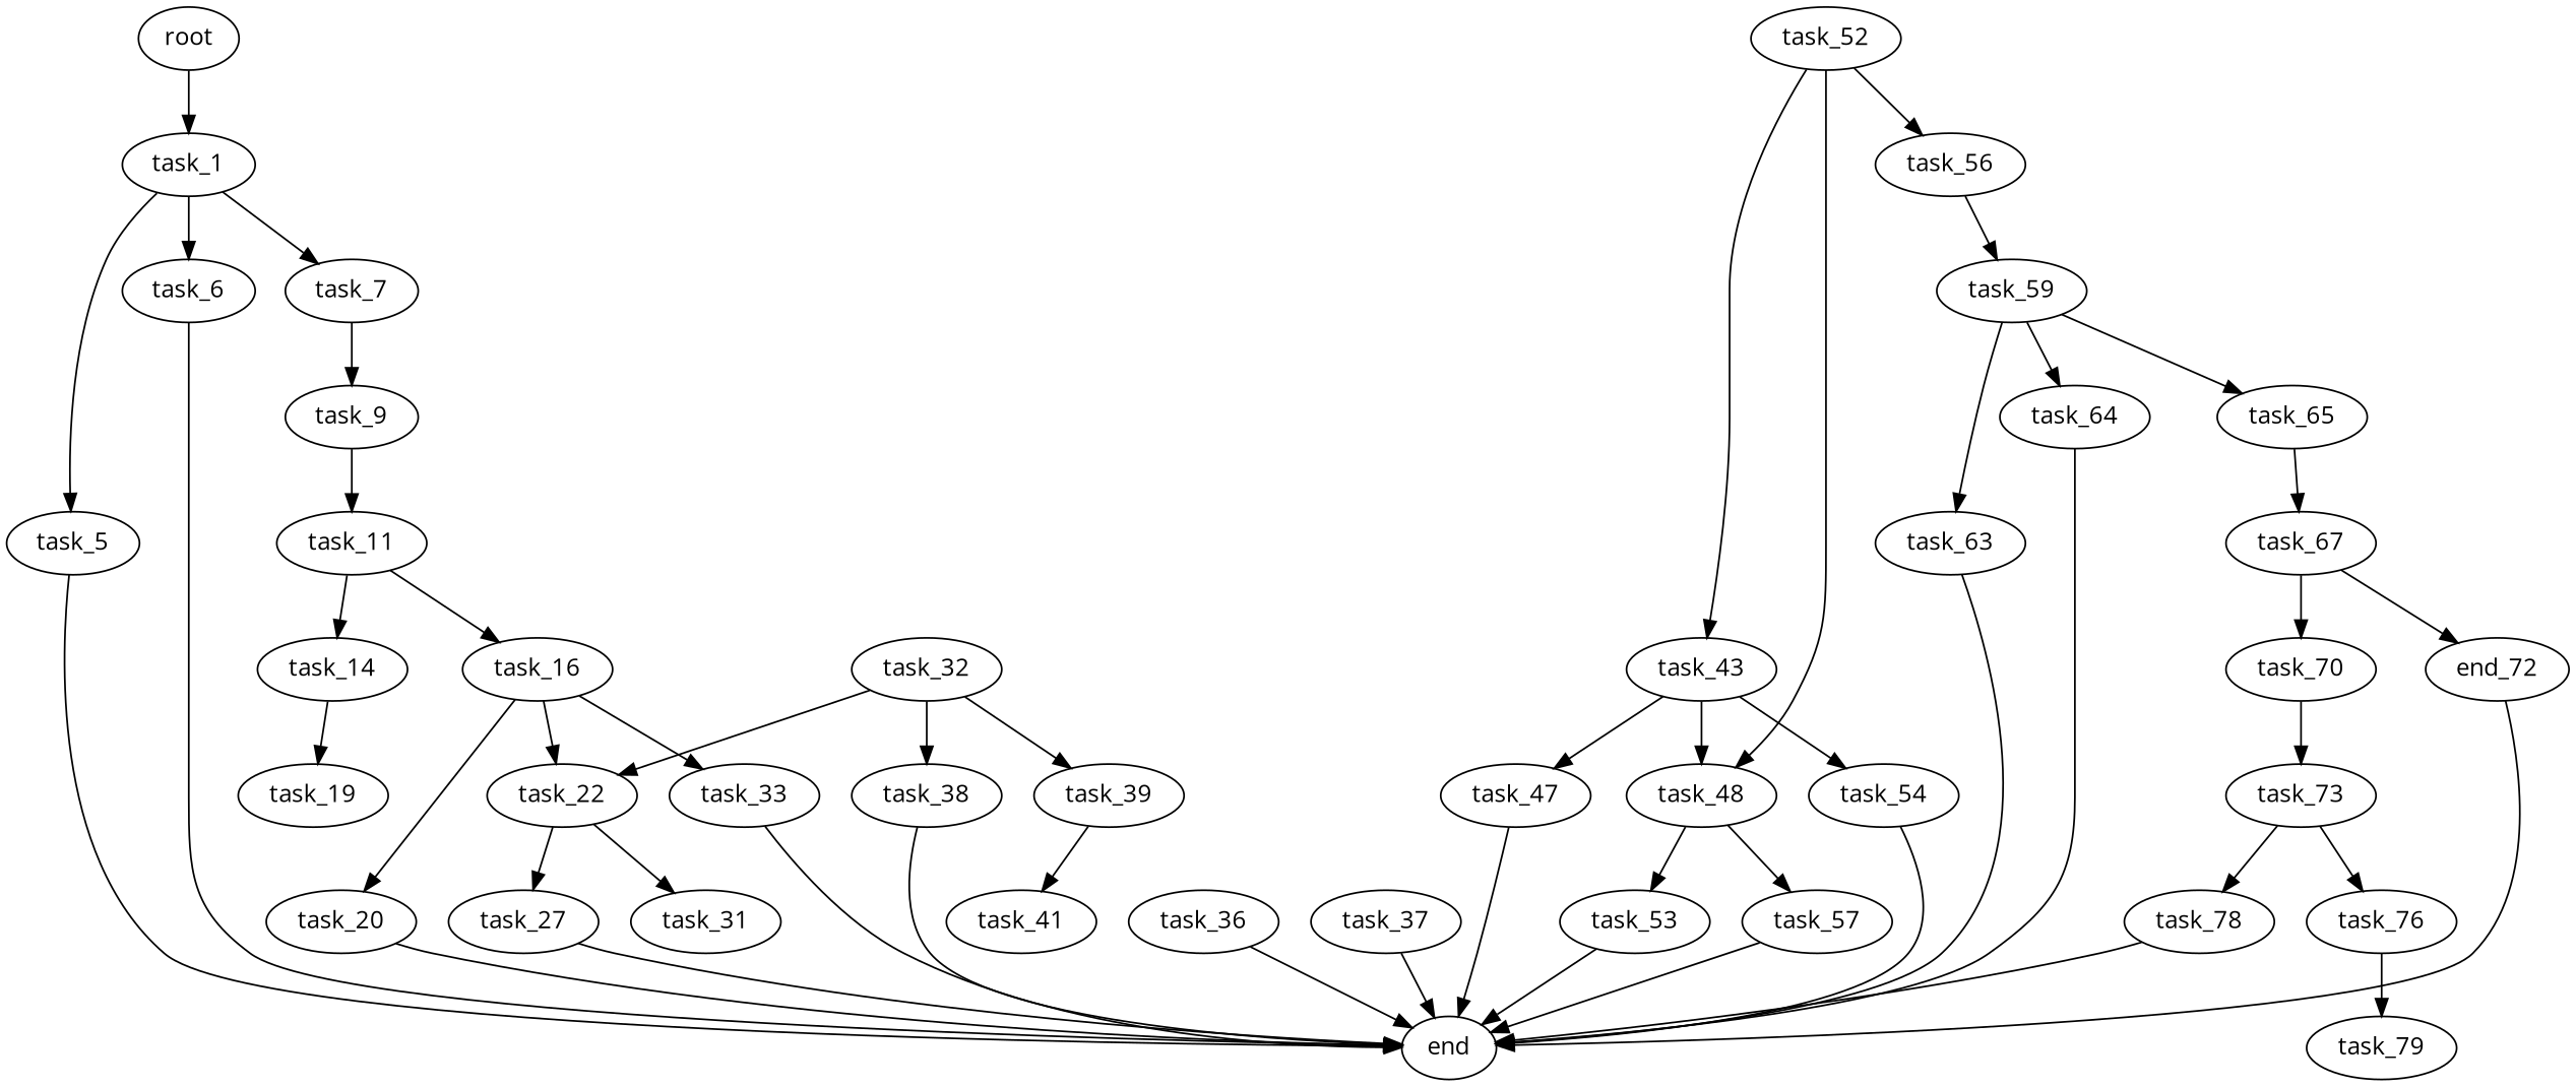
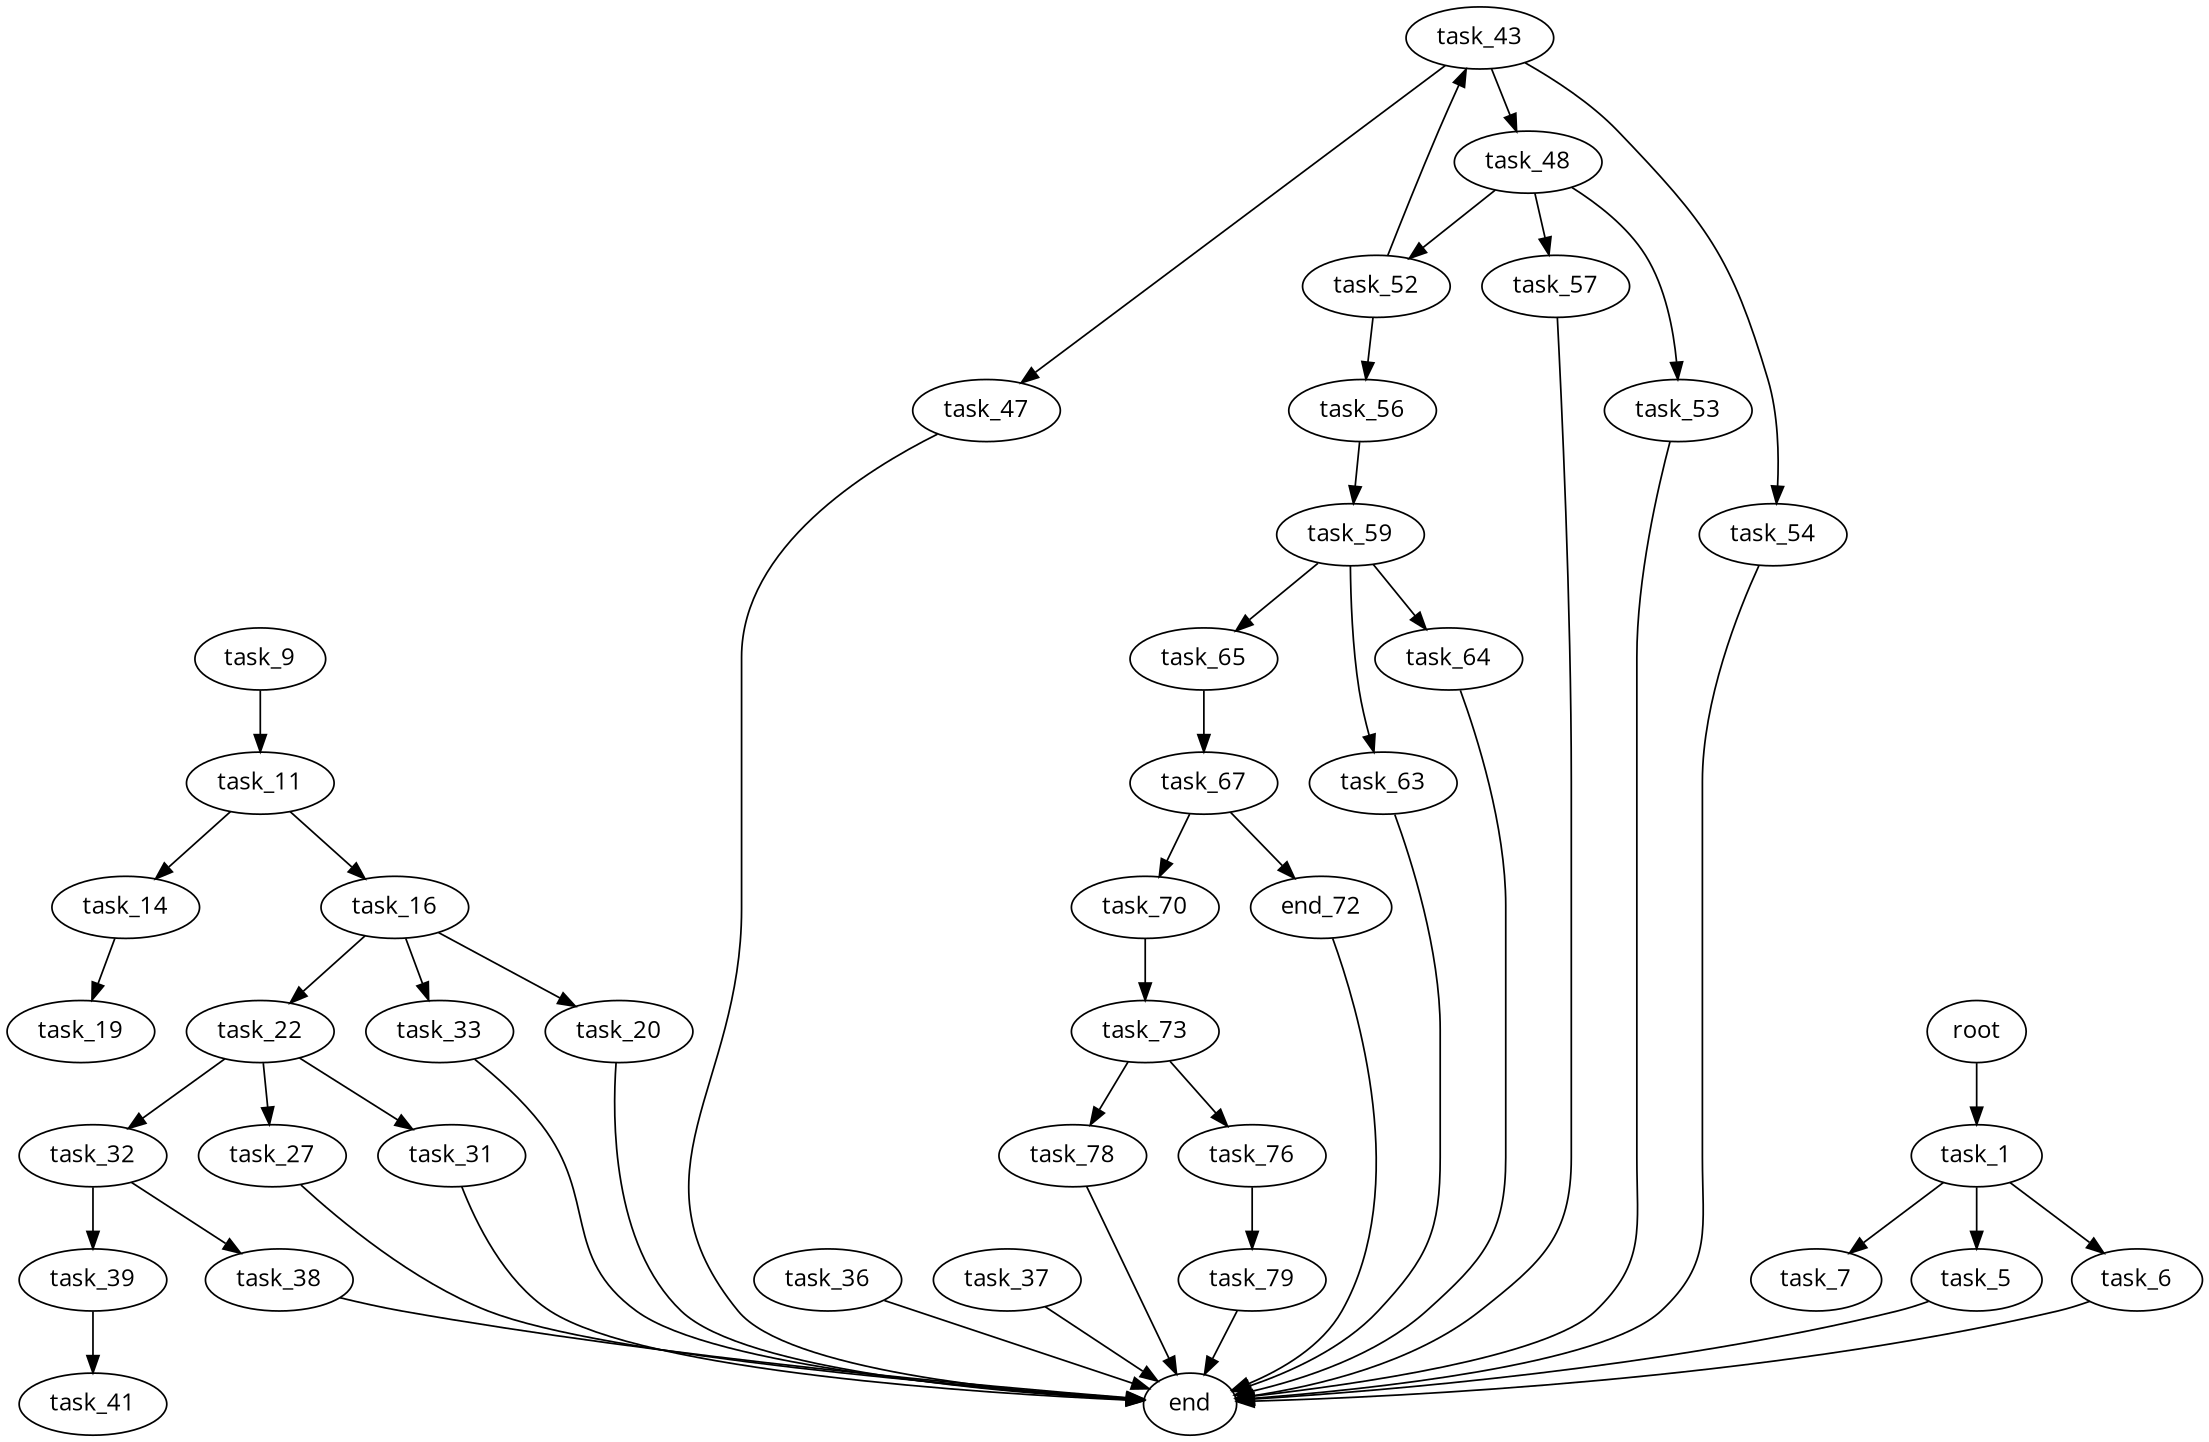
  digraph {
    fontname="Open Sans"
    node [fontname="Open Sans"]
    edge [fontname="Open Sans"]
    root
    task_1
    task_5
    task_6
    task_7
    end
    task_9
    task_11
    task_14
    task_16
    task_19
    task_20
    task_22
    task_33
    task_27
    task_31
    task_32
    task_38
    task_39
    task_36
    task_37
    task_41
    task_43
    task_47
    task_48
    task_54
    task_52
    task_53
    task_57
    task_56
    task_59
    task_63
    task_64
    task_65
    task_67
    task_70
    n37 [label=end_72]
    task_73
    task_76
    task_78
    task_79
    root -> task_1
    task_1 -> task_5
    task_1 -> task_6
    task_1 -> task_7
    task_5 -> end
    task_6 -> end
-   task_7 -> task_9
    task_9 -> task_11
    task_11 -> task_14
    task_11 -> task_16
    task_14 -> task_19
    task_16 -> task_20
    task_16 -> task_22
    task_16 -> task_33
    task_20 -> end
    task_22 -> task_27
    task_22 -> task_31
-   task_32 -> task_22
+   task_22 -> task_32
    task_33 -> end
    task_27 -> end
+   task_31 -> end
    task_32 -> task_38
    task_32 -> task_39
    task_38 -> end
    task_39 -> task_41
    task_36 -> end
    task_37 -> end
    task_43 -> task_47
    task_43 -> task_48
    task_43 -> task_54
    task_47 -> end
-   task_52 -> task_48
+   task_48 -> task_52
    task_48 -> task_53
    task_48 -> task_57
    task_54 -> end
    task_52 -> task_43
    task_52 -> task_56
    task_53 -> end
    task_57 -> end
    task_56 -> task_59
    task_59 -> task_63
    task_59 -> task_64
    task_59 -> task_65
    task_63 -> end
    task_64 -> end
    task_65 -> task_67
    task_67 -> task_70
    task_67 -> n37
    task_70 -> task_73
    n37 -> end
    task_73 -> task_76
    task_73 -> task_78
    task_76 -> task_79
    task_78 -> end
+   task_79 -> end
  }
